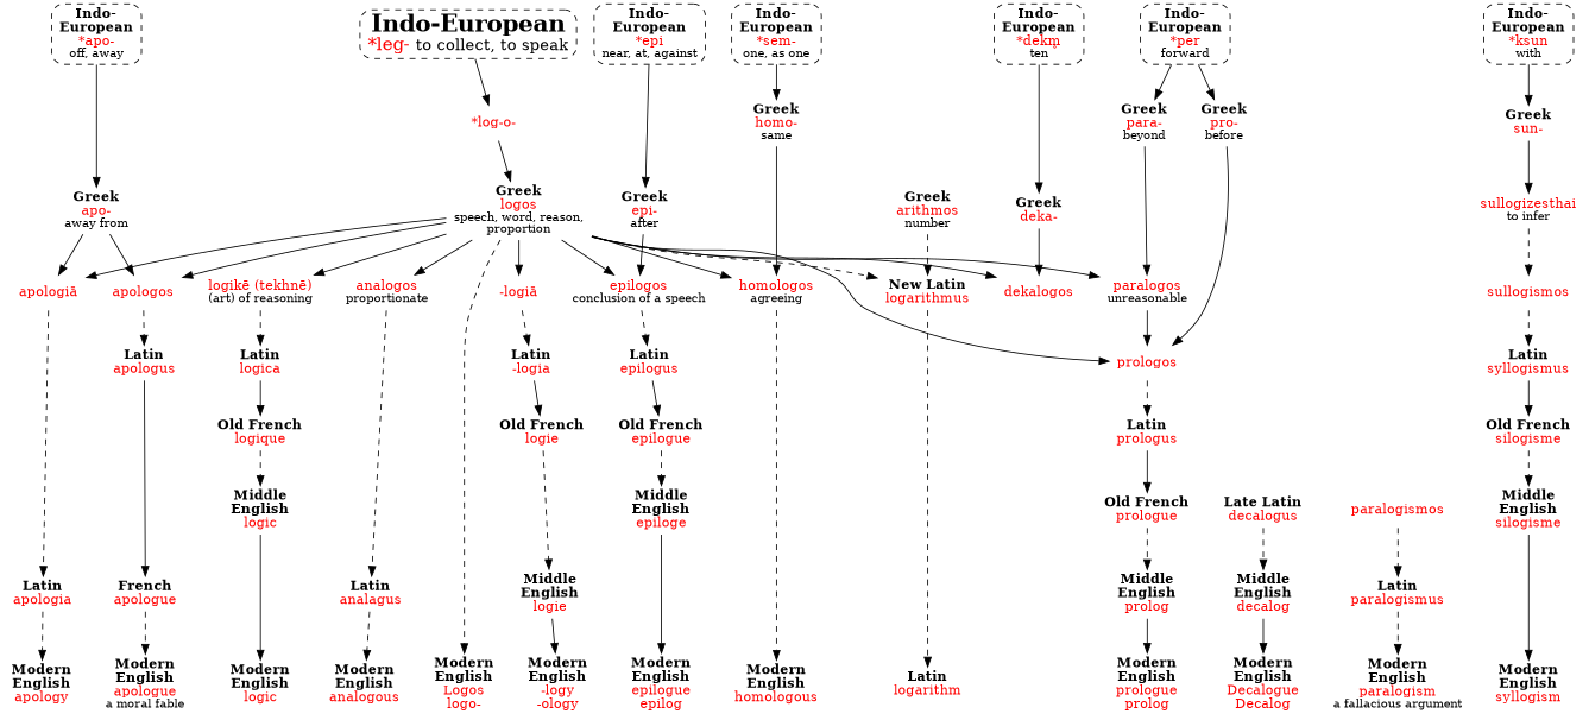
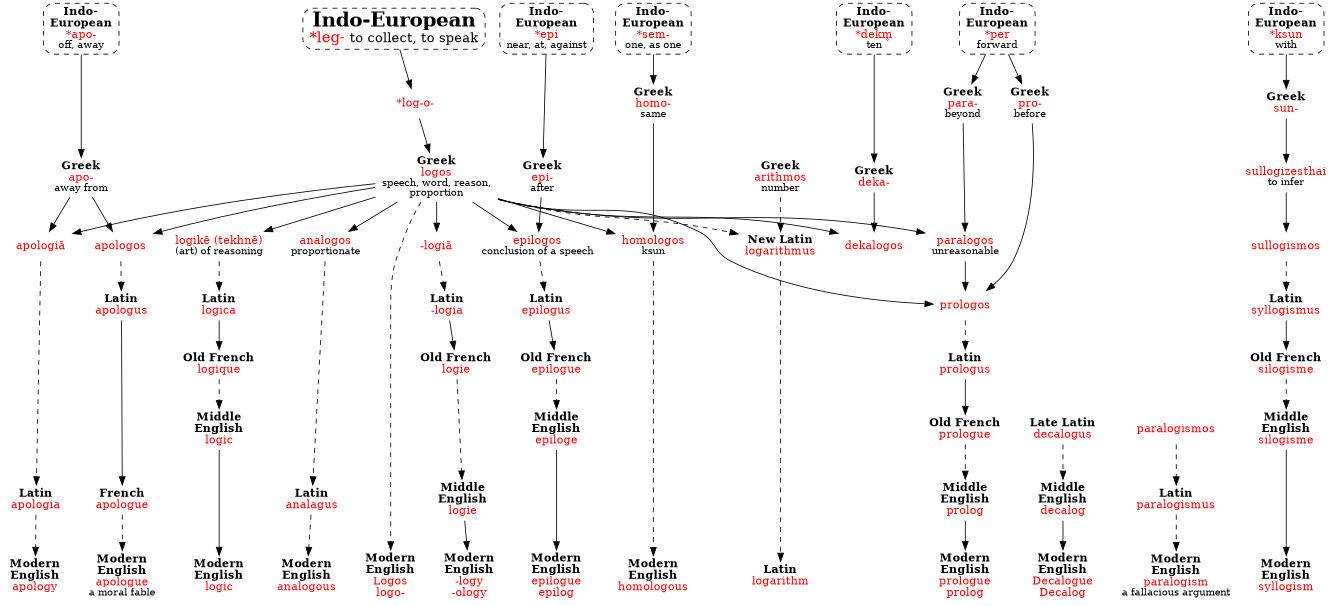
  strict digraph {
    node [shape=none]
    n1 [label=<<b>Modern<br/>English</b><br/><font color="red">Logos<br/>logo-</font>>]
    n2 [label=<<b>Modern<br/>English</b><br/><font color="red">-logy<br/>-ology</font>>]
    n3 [label=<<b>Modern<br/>English</b><br/><font color="red">logic</font>>]
    n4 [label=<<b>Modern<br/>English</b><br/><font color="red">analogous</font>>]
    n5 [label=<<b>Modern<br/>English</b><br/><font color="red">apologue</font><br/><font point-size="12">a moral fable</font>>]
    n6 [label=<<b>Modern<br/>English</b><br/><font color="red">apology</font>>]
    n7 [label=<<b>Modern<br/>English</b><br/><font color="red">Decalogue<br/>Decalog</font>>]
    n8 [label=<<b>Modern<br/>English</b><br/><font color="red">epilogue<br/>epilog</font>>]
    n9 [label=<<b>Modern<br/>English</b><br/><font color="red">homologous</font>>]
    n10 [label=<<b>Latin</b><br/><font color="red">logarithm</font>>]
    n11 [label=<<b>Modern<br/>English</b><br/><font color="red">paralogism</font><br/><font point-size="12">a fallacious argument</font>>]
    n12 [label=<<b>Modern<br/>English</b><br/><font color="red">prologue<br/>prolog</font>>]
    n13 [label=<<b>Modern<br/>English</b><br/><font color="red">syllogism</font>>]
    n14 [label=<<font point-size="24"><b>Indo-European</b></font><br/><font point-size="18" color="red">*leg- </font><font point-size="16">to collect, to speak</font>> shape=box style="dashed,rounded"]
    n15 [label=<<b>Indo-<br/>European</b><br/><font color="red">*apo-</font><br/><font point-size="12">off, away</font>> shape=box style="dashed,rounded"]
    n16 [label=<<b>Indo-<br/>European</b><br/><font color="red">*dekm̥</font><br/><font point-size="12">ten</font>> shape=box style="dashed,rounded"]
    n17 [label=<<b>Indo-<br/>European</b><br/><font color="red">*epi</font><br/><font point-size="12">near, at, against</font>> shape=box style="dashed,rounded"]
    n18 [label=<<b>Indo-<br/>European</b><br/><font color="red">*sem-</font><br/><font point-size="12">one, as one</font>> shape=box style="dashed,rounded"]
    n19 [label=<<b>Indo-<br/>European</b><br/><font color="red">*per</font><br/><font point-size="12">forward</font>> shape=box style="dashed,rounded"]
    n20 [label=<<b>Indo-<br/>European</b><br/><font color="red">*ksun</font><br/><font point-size="12">with</font>> shape=box style="dashed,rounded"]
    n21 [label=<<font color="red">*log-o-</font>>]
    n22 [label=<<b>Greek</b><br/><font color="red">apo-</font><br/><font point-size="12">away from</font>>]
    n23 [label=<<b>Greek</b><br/><font color="red">deka-</font>>]
    n24 [label=<<b>Greek</b><br/><font color="red">epi-</font><br/><font point-size="12">after</font>>]
    n25 [label=<<b>Greek</b><br/><font color="red">homo-</font><br/><font point-size="12">same</font>>]
    n26 [label=<<b>Greek</b><br/><font color="red">para-</font><br/><font point-size="12">beyond</font>>]
    n27 [label=<<b>Greek</b><br/><font color="red">pro-</font><br/><font point-size="12">before</font>>]
    n28 [label=<<b>Greek</b><br/><font color="red">sun-</font>>]
    n29 [label=<<b>Greek</b><br/><font color="red">logos</font><br/><font point-size="12">speech, word, reason,<br/>proportion</font>>]
    n30 [label=<<font color="red">-logiā</font>>]
    n31 [label=<<font color="red">logikē (tekhnē)</font><br/><font point-size="12">(art) of reasoning</font>>]
    n32 [label=<<font color="red">analogos</font><br/><font point-size="12">proportionate</font>>]
    n33 [label=<<font color="red">apologos</font>>]
    n34 [label=<<font color="red">apologiā</font>>]
    n35 [label=<<font color="red">dekalogos</font>>]
    n36 [label=<<font color="red">epilogos</font><br/><font point-size="12">conclusion of a speech</font>>]
-   n37 [label=<<font color="red">homologos</font><br/><font point-size="12">agreeing</font>>]
+   n37 [label=<<font color="red">homologos</font><br/><font point-size="12">ksun</font>>]
    n38 [label=<<b>New Latin</b><br/><font color="red">logarithmus</font>>]
    n39 [label=<<font color="red">paralogos</font><br/><font point-size="12">unreasonable</font>>]
    n40 [label=<<font color="red">prologos</font>>]
    n41 [label=<<b>Latin</b><br/><font color="red">-logia</font>>]
    n42 [label=<<b>Latin</b><br/><font color="red">logica</font>>]
    n43 [label=<<b>Latin</b><br/><font color="red">analagus</font>>]
    n44 [label=<<b>Latin</b><br/><font color="red">apologus</font>>]
    n45 [label=<<b>Latin</b><br/><font color="red">apologia</font>>]
    n46 [label=<<b>Latin</b><br/><font color="red">epilogus</font>>]
    n47 [label=<<b>Latin</b><br/><font color="red">prologus</font>>]
    n48 [label=<<b>Old French</b><br/><font color="red">logie</font>>]
    n49 [label=<<b>Middle<br/>English</b><br/><font color="red">logie</font>>]
    n50 [label=<<b>Old French</b><br/><font color="red">logique</font>>]
    n51 [label=<<b>Middle<br/>English</b><br/><font color="red">logic</font>>]
    n52 [label=<<b>French</b><br/><font color="red">apologue</font>>]
    n53 [label=<<b>Late Latin</b><br/><font color="red">decalogus</font>>]
    n54 [label=<<b>Middle<br/>English</b><br/><font color="red">decalog</font>>]
    n55 [label=<<b>Old French</b><br/><font color="red">epilogue</font>>]
    n56 [label=<<b>Middle<br/>English</b><br/><font color="red">epiloge</font>>]
    n57 [label=<<b>Greek</b><br/><font color="red">arithmos</font><br/><font point-size="12">number</font>>]
    n58 [label=<<font color="red">paralogismos</font>>]
    n59 [label=<<b>Latin</b><br/><font color="red">paralogismus</font>>]
    n60 [label=<<b>Old French</b><br/><font color="red">prologue</font>>]
    n61 [label=<<b>Middle<br/>English</b><br/><font color="red">prolog</font>>]
    n62 [label=<<font color="red">sullogizesthai</font><br/><font point-size="12">to infer</font>>]
    n63 [label=<<font color="red">sullogismos</font>>]
    n64 [label=<<b>Latin</b><br/><font color="red">syllogismus</font>>]
    n65 [label=<<b>Old French</b><br/><font color="red">silogisme</font>>]
    n66 [label=<<b>Middle<br/>English</b><br/><font color="red">silogisme</font>>]
    subgraph sub_1 {
      rank=sink
      n1
      n2
      n3
      n4
      n5
      n6
      n7
      n8
      n9
      n10
      n11
      n12
      n13
    }
    subgraph sub_2 {
      rank=source
      n14
      n15
      n16
      n17
      n18
      n19
      n20
    }
    n14 -> n21
    n15 -> n22
    n16 -> n23
    n17 -> n24
    n18 -> n25
    n19 -> n26
    n19 -> n27
    n20 -> n28
    n21 -> n29
    n22 -> n33
    n22 -> n34
    n23 -> n35
    n24 -> n36
    n25 -> n37
    n26 -> n39
    n27 -> n40
    n28 -> n62
    n29 -> n1 [style=dashed]
    n29 -> n30
    n29 -> n31
    n29 -> n32
    n29 -> n33
    n29 -> n34
    n29 -> n35
    n29 -> n36
    n29 -> n37
    n29 -> n38 [style=dashed]
    n29 -> n39
    n29 -> n40
    n30 -> n41 [style=dashed]
    n31 -> n42 [style=dashed]
    n32 -> n43 [style=dashed]
    n33 -> n44 [style=dashed]
    n34 -> n45 [style=dashed]
    n36 -> n46 [style=dashed]
    n37 -> n9 [style=dashed]
    n38 -> n10 [style=dashed]
    n39 -> n40
    n40 -> n47 [style=dashed]
    n41 -> n48
    n42 -> n50
    n43 -> n4 [style=dashed]
    n44 -> n52
    n45 -> n6 [style=dashed]
    n46 -> n55
    n47 -> n60
    n48 -> n49 [style=dashed]
    n49 -> n2
    n50 -> n51 [style=dashed]
    n51 -> n3
    n52 -> n5 [style=dashed]
    n53 -> n54 [style=dashed]
    n54 -> n7
    n55 -> n56 [style=dashed]
    n56 -> n8
    n57 -> n38 [style=dashed]
    n58 -> n59 [style=dashed]
    n59 -> n11 [style=dashed]
    n60 -> n61 [style=dashed]
    n61 -> n12
-   n62 -> n63 [style=dashed]
+   n62 -> n63
    n63 -> n64 [style=dashed]
    n64 -> n65
    n65 -> n66 [style=dashed]
    n66 -> n13
  }
